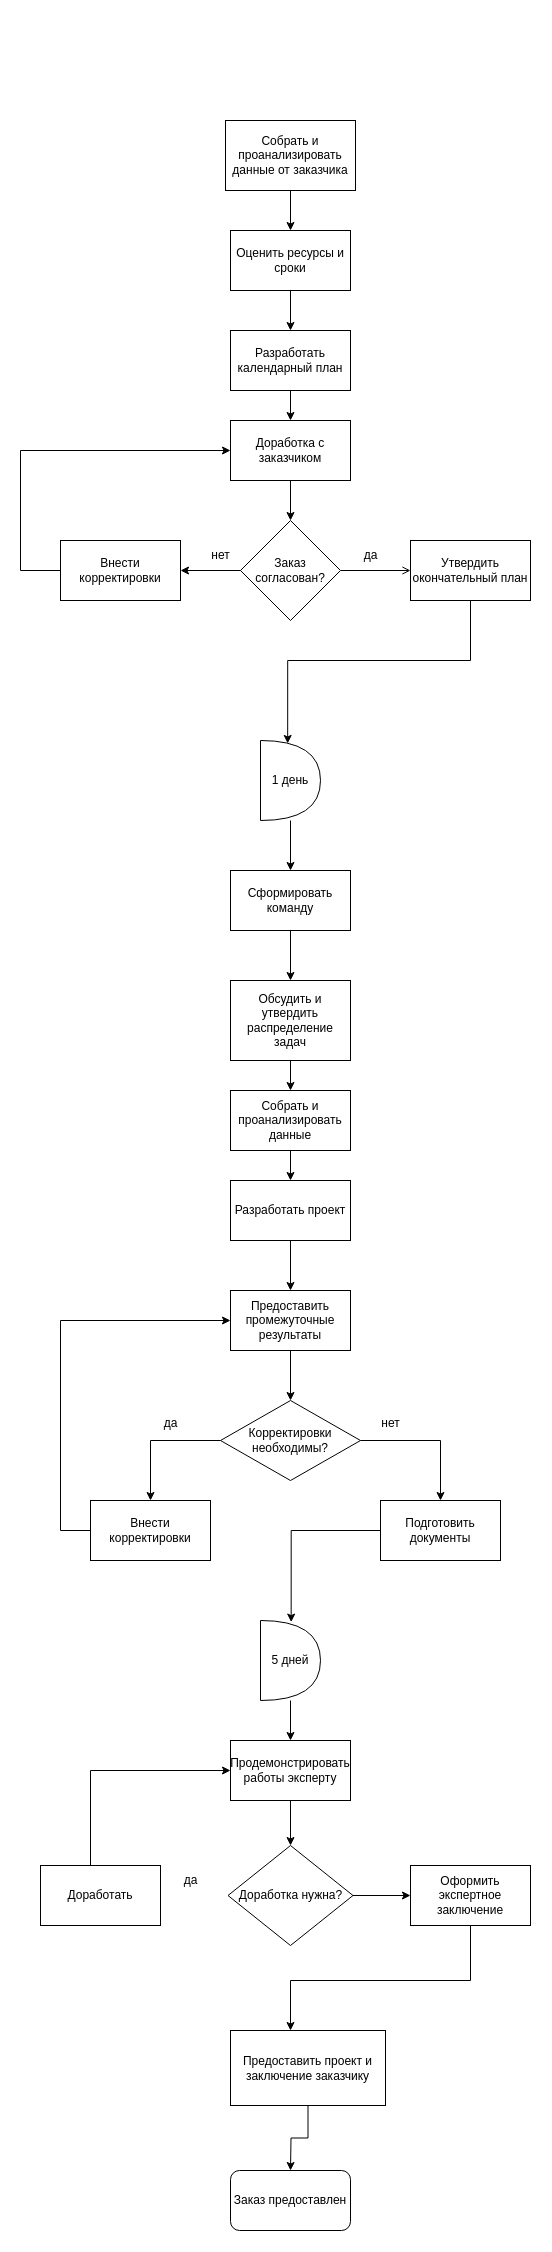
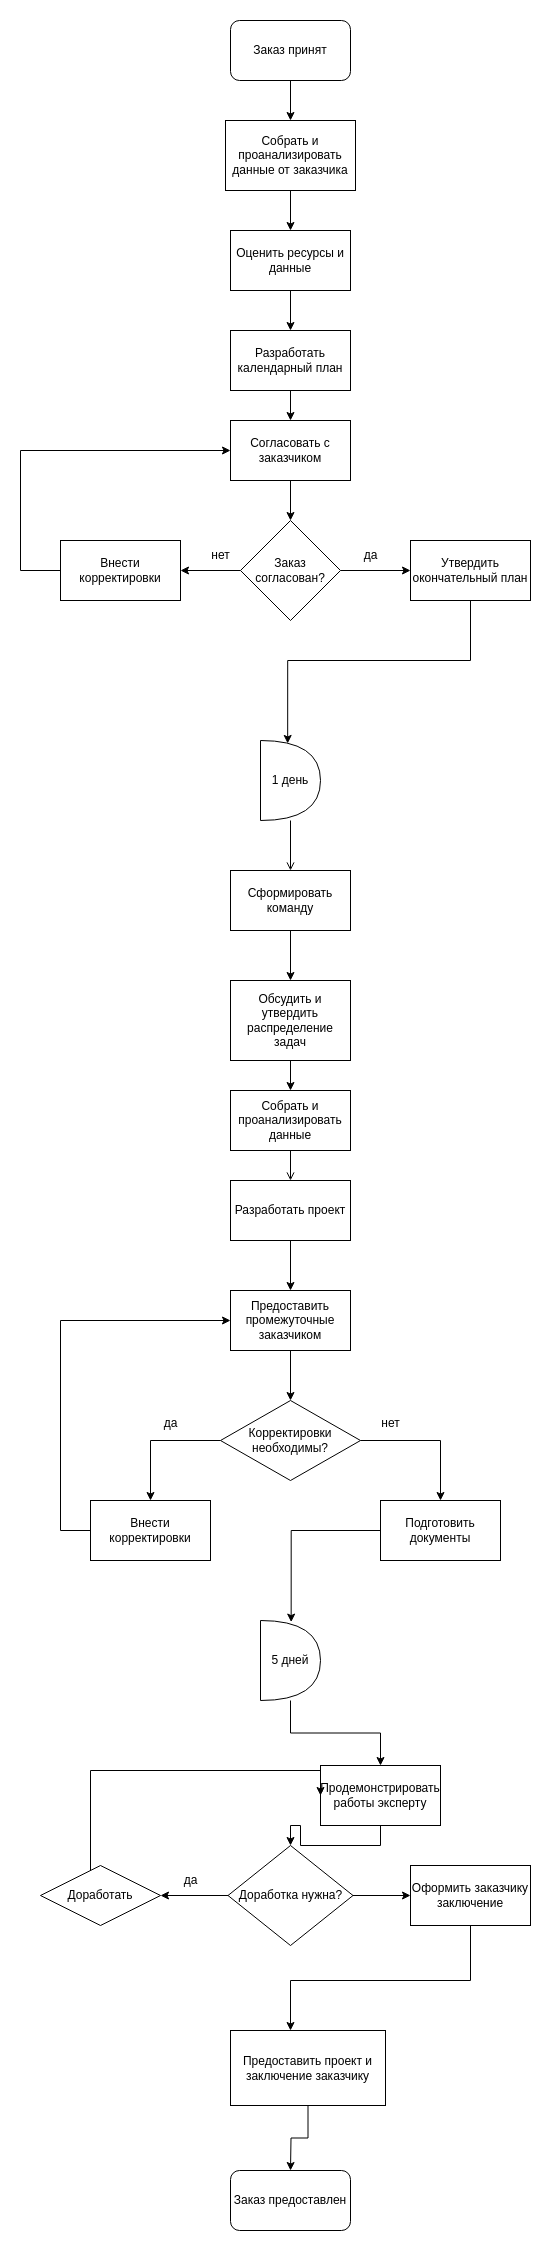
  <mxCell id="0" />
  <mxCell id="1" parent="0" />
+ <mxCell id="2" value="" style="edgeStyle=orthogonalEdgeStyle;rounded=0;orthogonalLoop=1;jettySize=auto;html=1;" edge="1" parent="1" source="3" target="5"><mxGeometry relative="1" as="geometry" /></mxCell>
+ <mxCell id="3" value="Заказ принят" style="rounded=1;whiteSpace=wrap;html=1;" vertex="1" parent="1"><mxGeometry x="230" y="20" width="120" height="60" as="geometry" /></mxCell>
  <mxCell id="4" value="" style="edgeStyle=orthogonalEdgeStyle;rounded=0;orthogonalLoop=1;jettySize=auto;html=1;" edge="1" parent="1" source="5" target="7"><mxGeometry relative="1" as="geometry" /></mxCell>
  <mxCell id="5" value="Собрать и проанализировать данные от заказчика" style="rounded=0;whiteSpace=wrap;html=1;" vertex="1" parent="1"><mxGeometry x="225" y="120" width="130" height="70" as="geometry" /></mxCell>
  <mxCell id="6" value="" style="edgeStyle=orthogonalEdgeStyle;rounded=0;orthogonalLoop=1;jettySize=auto;html=1;" edge="1" parent="1" source="7" target="9"><mxGeometry relative="1" as="geometry" /></mxCell>
- <mxCell id="7" value="Оценить ресурсы и сроки" style="rounded=0;whiteSpace=wrap;html=1;" vertex="1" parent="1"><mxGeometry x="230" y="230" width="120" height="60" as="geometry" /></mxCell>
+ <mxCell id="7" value="Оценить ресурсы и данные" style="rounded=0;whiteSpace=wrap;html=1;" vertex="1" parent="1"><mxGeometry x="230" y="230" width="120" height="60" as="geometry" /></mxCell>
  <mxCell id="8" value="" style="edgeStyle=orthogonalEdgeStyle;rounded=0;orthogonalLoop=1;jettySize=auto;html=1;" edge="1" parent="1" source="9" target="11"><mxGeometry relative="1" as="geometry" /></mxCell>
  <mxCell id="9" value="Разработать календарный план" style="rounded=0;whiteSpace=wrap;html=1;" vertex="1" parent="1"><mxGeometry x="230" y="330" width="120" height="60" as="geometry" /></mxCell>
  <mxCell id="10" value="" style="edgeStyle=orthogonalEdgeStyle;rounded=0;orthogonalLoop=1;jettySize=auto;html=1;" edge="1" parent="1" source="11" target="14"><mxGeometry relative="1" as="geometry" /></mxCell>
- <mxCell id="11" value="Доработка с заказчиком" style="rounded=0;whiteSpace=wrap;html=1;" vertex="1" parent="1"><mxGeometry x="230" y="420" width="120" height="60" as="geometry" /></mxCell>
+ <mxCell id="11" value="Согласовать с заказчиком" style="rounded=0;whiteSpace=wrap;html=1;" vertex="1" parent="1"><mxGeometry x="230" y="420" width="120" height="60" as="geometry" /></mxCell>
  <mxCell id="12" value="" style="edgeStyle=orthogonalEdgeStyle;rounded=0;orthogonalLoop=1;jettySize=auto;html=1;" edge="1" parent="1" source="14" target="16"><mxGeometry relative="1" as="geometry" /></mxCell>
- <mxCell id="13" value="" style="edgeStyle=orthogonalEdgeStyle;rounded=0;orthogonalLoop=1;jettySize=auto;html=1;endArrow=open;" edge="1" parent="1" source="14" target="17"><mxGeometry relative="1" as="geometry" /></mxCell>
+ <mxCell id="13" value="" style="edgeStyle=orthogonalEdgeStyle;rounded=0;orthogonalLoop=1;jettySize=auto;html=1;" edge="1" parent="1" source="14" target="17"><mxGeometry relative="1" as="geometry" /></mxCell>
  <mxCell id="14" value="Заказ согласован?" style="rhombus;whiteSpace=wrap;html=1;rounded=0;" vertex="1" parent="1"><mxGeometry x="240" y="520" width="100" height="100" as="geometry" /></mxCell>
  <mxCell id="15" style="edgeStyle=orthogonalEdgeStyle;rounded=0;orthogonalLoop=1;jettySize=auto;html=1;entryX=0;entryY=0.5;entryDx=0;entryDy=0;" edge="1" parent="1" source="16" target="11"><mxGeometry relative="1" as="geometry"><Array as="points"><mxPoint x="20" y="570" /><mxPoint x="20" y="450" /></Array></mxGeometry></mxCell>
  <mxCell id="16" value="Внести корректировки" style="whiteSpace=wrap;html=1;rounded=0;" vertex="1" parent="1"><mxGeometry x="60" y="540" width="120" height="60" as="geometry" /></mxCell>
  <mxCell id="17" value="Утвердить окончательный план" style="whiteSpace=wrap;html=1;rounded=0;" vertex="1" parent="1"><mxGeometry x="410" y="540" width="120" height="60" as="geometry" /></mxCell>
  <mxCell id="18" value="нет" style="text;html=1;align=center;verticalAlign=middle;resizable=0;points=[];autosize=1;strokeColor=none;fillColor=none;" vertex="1" parent="1"><mxGeometry x="200" y="540" width="40" height="30" as="geometry" /></mxCell>
  <mxCell id="19" value="да" style="text;html=1;align=center;verticalAlign=middle;resizable=0;points=[];autosize=1;strokeColor=none;fillColor=none;" vertex="1" parent="1"><mxGeometry x="350" y="540" width="40" height="30" as="geometry" /></mxCell>
- <mxCell id="20" value="" style="edgeStyle=orthogonalEdgeStyle;rounded=0;orthogonalLoop=1;jettySize=auto;html=1;" edge="1" parent="1" source="21" target="24"><mxGeometry relative="1" as="geometry" /></mxCell>
+ <mxCell id="20" value="" style="edgeStyle=orthogonalEdgeStyle;rounded=0;orthogonalLoop=1;jettySize=auto;html=1;endArrow=open;" edge="1" parent="1" source="21" target="24"><mxGeometry relative="1" as="geometry" /></mxCell>
  <mxCell id="21" value="1 день" style="shape=or;whiteSpace=wrap;html=1;" vertex="1" parent="1"><mxGeometry x="260" y="740" width="60" height="80" as="geometry" /></mxCell>
  <mxCell id="22" style="edgeStyle=orthogonalEdgeStyle;rounded=0;orthogonalLoop=1;jettySize=auto;html=1;entryX=0.453;entryY=0.037;entryDx=0;entryDy=0;entryPerimeter=0;" edge="1" parent="1" source="17" target="21"><mxGeometry relative="1" as="geometry"><Array as="points"><mxPoint x="470" y="660" /><mxPoint x="287" y="660" /></Array></mxGeometry></mxCell>
  <mxCell id="23" value="" style="edgeStyle=orthogonalEdgeStyle;rounded=0;orthogonalLoop=1;jettySize=auto;html=1;" edge="1" parent="1" source="24" target="26"><mxGeometry relative="1" as="geometry" /></mxCell>
  <mxCell id="24" value="Сформировать команду" style="rounded=0;whiteSpace=wrap;html=1;" vertex="1" parent="1"><mxGeometry x="230" y="870" width="120" height="60" as="geometry" /></mxCell>
  <mxCell id="25" value="" style="edgeStyle=orthogonalEdgeStyle;rounded=0;orthogonalLoop=1;jettySize=auto;html=1;" edge="1" parent="1" source="26" target="28"><mxGeometry relative="1" as="geometry" /></mxCell>
  <mxCell id="26" value="Обсудить и утвердить распределение задач" style="whiteSpace=wrap;html=1;rounded=0;" vertex="1" parent="1"><mxGeometry x="230" y="980" width="120" height="80" as="geometry" /></mxCell>
- <mxCell id="27" value="" style="edgeStyle=orthogonalEdgeStyle;rounded=0;orthogonalLoop=1;jettySize=auto;html=1;" edge="1" parent="1" source="28" target="30"><mxGeometry relative="1" as="geometry" /></mxCell>
+ <mxCell id="27" value="" style="edgeStyle=orthogonalEdgeStyle;rounded=0;orthogonalLoop=1;jettySize=auto;html=1;endArrow=open;" edge="1" parent="1" source="28" target="30"><mxGeometry relative="1" as="geometry" /></mxCell>
  <mxCell id="28" value="Собрать и проанализировать данные" style="whiteSpace=wrap;html=1;rounded=0;" vertex="1" parent="1"><mxGeometry x="230" y="1090" width="120" height="60" as="geometry" /></mxCell>
  <mxCell id="29" value="" style="edgeStyle=orthogonalEdgeStyle;rounded=0;orthogonalLoop=1;jettySize=auto;html=1;" edge="1" parent="1" source="30" target="32"><mxGeometry relative="1" as="geometry" /></mxCell>
  <mxCell id="30" value="Разработать проект" style="whiteSpace=wrap;html=1;rounded=0;" vertex="1" parent="1"><mxGeometry x="230" y="1180" width="120" height="60" as="geometry" /></mxCell>
  <mxCell id="31" value="" style="edgeStyle=orthogonalEdgeStyle;rounded=0;orthogonalLoop=1;jettySize=auto;html=1;" edge="1" parent="1" source="32" target="35"><mxGeometry relative="1" as="geometry" /></mxCell>
- <mxCell id="32" value="Предоставить промежуточные результаты" style="whiteSpace=wrap;html=1;rounded=0;" vertex="1" parent="1"><mxGeometry x="230" y="1290" width="120" height="60" as="geometry" /></mxCell>
+ <mxCell id="32" value="Предоставить промежуточные заказчиком" style="whiteSpace=wrap;html=1;rounded=0;" vertex="1" parent="1"><mxGeometry x="230" y="1290" width="120" height="60" as="geometry" /></mxCell>
  <mxCell id="33" style="edgeStyle=orthogonalEdgeStyle;rounded=0;orthogonalLoop=1;jettySize=auto;html=1;entryX=0.5;entryY=0;entryDx=0;entryDy=0;" edge="1" parent="1" source="35" target="37"><mxGeometry relative="1" as="geometry" /></mxCell>
  <mxCell id="34" style="edgeStyle=orthogonalEdgeStyle;rounded=0;orthogonalLoop=1;jettySize=auto;html=1;entryX=0.5;entryY=0;entryDx=0;entryDy=0;" edge="1" parent="1" source="35" target="38"><mxGeometry relative="1" as="geometry"><Array as="points"><mxPoint x="440" y="1440" /></Array></mxGeometry></mxCell>
  <mxCell id="35" value="Корректировки необходимы?" style="rhombus;whiteSpace=wrap;html=1;rounded=0;" vertex="1" parent="1"><mxGeometry x="220" y="1400" width="140" height="80" as="geometry" /></mxCell>
  <mxCell id="36" style="edgeStyle=orthogonalEdgeStyle;rounded=0;orthogonalLoop=1;jettySize=auto;html=1;entryX=0;entryY=0.5;entryDx=0;entryDy=0;" edge="1" parent="1" source="37" target="32"><mxGeometry relative="1" as="geometry"><Array as="points"><mxPoint x="60" y="1530" /><mxPoint x="60" y="1320" /></Array></mxGeometry></mxCell>
  <mxCell id="37" value="Внести корректировки" style="rounded=0;whiteSpace=wrap;html=1;" vertex="1" parent="1"><mxGeometry x="90" y="1500" width="120" height="60" as="geometry" /></mxCell>
  <mxCell id="38" value="Подготовить документы" style="rounded=0;whiteSpace=wrap;html=1;" vertex="1" parent="1"><mxGeometry x="380" y="1500" width="120" height="60" as="geometry" /></mxCell>
  <mxCell id="39" value="да" style="text;html=1;align=center;verticalAlign=middle;resizable=0;points=[];autosize=1;strokeColor=none;fillColor=none;" vertex="1" parent="1"><mxGeometry x="150" y="1408" width="40" height="30" as="geometry" /></mxCell>
  <mxCell id="40" value="нет" style="text;html=1;align=center;verticalAlign=middle;resizable=0;points=[];autosize=1;strokeColor=none;fillColor=none;" vertex="1" parent="1"><mxGeometry x="370" y="1408" width="40" height="30" as="geometry" /></mxCell>
  <mxCell id="41" value="" style="edgeStyle=orthogonalEdgeStyle;rounded=0;orthogonalLoop=1;jettySize=auto;html=1;" edge="1" parent="1" source="42" target="48"><mxGeometry relative="1" as="geometry" /></mxCell>
- <mxCell id="42" value="Продемонстрировать работы эксперту" style="whiteSpace=wrap;html=1;rounded=0;" vertex="1" parent="1"><mxGeometry x="230" y="1740" width="120" height="60" as="geometry" /></mxCell>
+ <mxCell id="42" value="Продемонстрировать работы эксперту" style="whiteSpace=wrap;html=1;rounded=0;" vertex="1" parent="1"><mxGeometry x="320" y="1765" width="120" height="60" as="geometry" /></mxCell>
  <mxCell id="43" value="" style="edgeStyle=orthogonalEdgeStyle;rounded=0;orthogonalLoop=1;jettySize=auto;html=1;" edge="1" parent="1" source="44" target="42"><mxGeometry relative="1" as="geometry" /></mxCell>
  <mxCell id="44" value="5 дней" style="shape=or;whiteSpace=wrap;html=1;" vertex="1" parent="1"><mxGeometry x="260" y="1620" width="60" height="80" as="geometry" /></mxCell>
  <mxCell id="45" style="edgeStyle=orthogonalEdgeStyle;rounded=0;orthogonalLoop=1;jettySize=auto;html=1;entryX=0.511;entryY=0.02;entryDx=0;entryDy=0;entryPerimeter=0;" edge="1" parent="1" source="38" target="44"><mxGeometry relative="1" as="geometry" /></mxCell>
+ <mxCell id="46" value="" style="edgeStyle=orthogonalEdgeStyle;rounded=0;orthogonalLoop=1;jettySize=auto;html=1;" edge="1" parent="1" source="48" target="50"><mxGeometry relative="1" as="geometry" /></mxCell>
  <mxCell id="47" value="" style="edgeStyle=orthogonalEdgeStyle;rounded=0;orthogonalLoop=1;jettySize=auto;html=1;" edge="1" parent="1" source="48" target="53"><mxGeometry relative="1" as="geometry" /></mxCell>
  <mxCell id="48" value="Доработка нужна?" style="rhombus;whiteSpace=wrap;html=1;rounded=0;" vertex="1" parent="1"><mxGeometry x="227.5" y="1845" width="125" height="100" as="geometry" /></mxCell>
  <mxCell id="49" style="edgeStyle=orthogonalEdgeStyle;rounded=0;orthogonalLoop=1;jettySize=auto;html=1;entryX=0;entryY=0.5;entryDx=0;entryDy=0;" edge="1" parent="1" source="50" target="42"><mxGeometry relative="1" as="geometry"><Array as="points"><mxPoint x="90" y="1770" /></Array></mxGeometry></mxCell>
- <mxCell id="50" value="Доработать" style="whiteSpace=wrap;html=1;rounded=0;" vertex="1" parent="1"><mxGeometry x="40" y="1865" width="120" height="60" as="geometry" /></mxCell>
+ <mxCell id="50" value="Доработать" style="rhombus;whiteSpace=wrap;html=1;" vertex="1" parent="1"><mxGeometry x="40" y="1865" width="120" height="60" as="geometry" /></mxCell>
  <mxCell id="51" value="да" style="text;html=1;align=center;verticalAlign=middle;resizable=0;points=[];autosize=1;strokeColor=none;fillColor=none;" vertex="1" parent="1"><mxGeometry x="170" y="1865" width="40" height="30" as="geometry" /></mxCell>
  <mxCell id="52" value="" style="edgeStyle=orthogonalEdgeStyle;rounded=0;orthogonalLoop=1;jettySize=auto;html=1;" edge="1" parent="1" source="53" target="55"><mxGeometry relative="1" as="geometry"><Array as="points"><mxPoint x="470" y="1980" /><mxPoint x="290" y="1980" /></Array></mxGeometry></mxCell>
- <mxCell id="53" value="Оформить экспертное заключение" style="whiteSpace=wrap;html=1;rounded=0;" vertex="1" parent="1"><mxGeometry x="410" y="1865" width="120" height="60" as="geometry" /></mxCell>
+ <mxCell id="53" value="Оформить заказчику заключение" style="whiteSpace=wrap;html=1;rounded=0;" vertex="1" parent="1"><mxGeometry x="410" y="1865" width="120" height="60" as="geometry" /></mxCell>
  <mxCell id="54" value="" style="edgeStyle=orthogonalEdgeStyle;rounded=0;orthogonalLoop=1;jettySize=auto;html=1;" edge="1" parent="1" source="55"><mxGeometry relative="1" as="geometry"><mxPoint x="290" y="2170" as="targetPoint" /></mxGeometry></mxCell>
  <mxCell id="55" value="Предоставить проект и заключение заказчику" style="whiteSpace=wrap;html=1;rounded=0;" vertex="1" parent="1"><mxGeometry x="230" y="2030" width="155" height="75" as="geometry" /></mxCell>
  <mxCell id="56" value="Заказ предоставлен" style="rounded=1;whiteSpace=wrap;html=1;" vertex="1" parent="1"><mxGeometry x="230" y="2170" width="120" height="60" as="geometry" /></mxCell>
